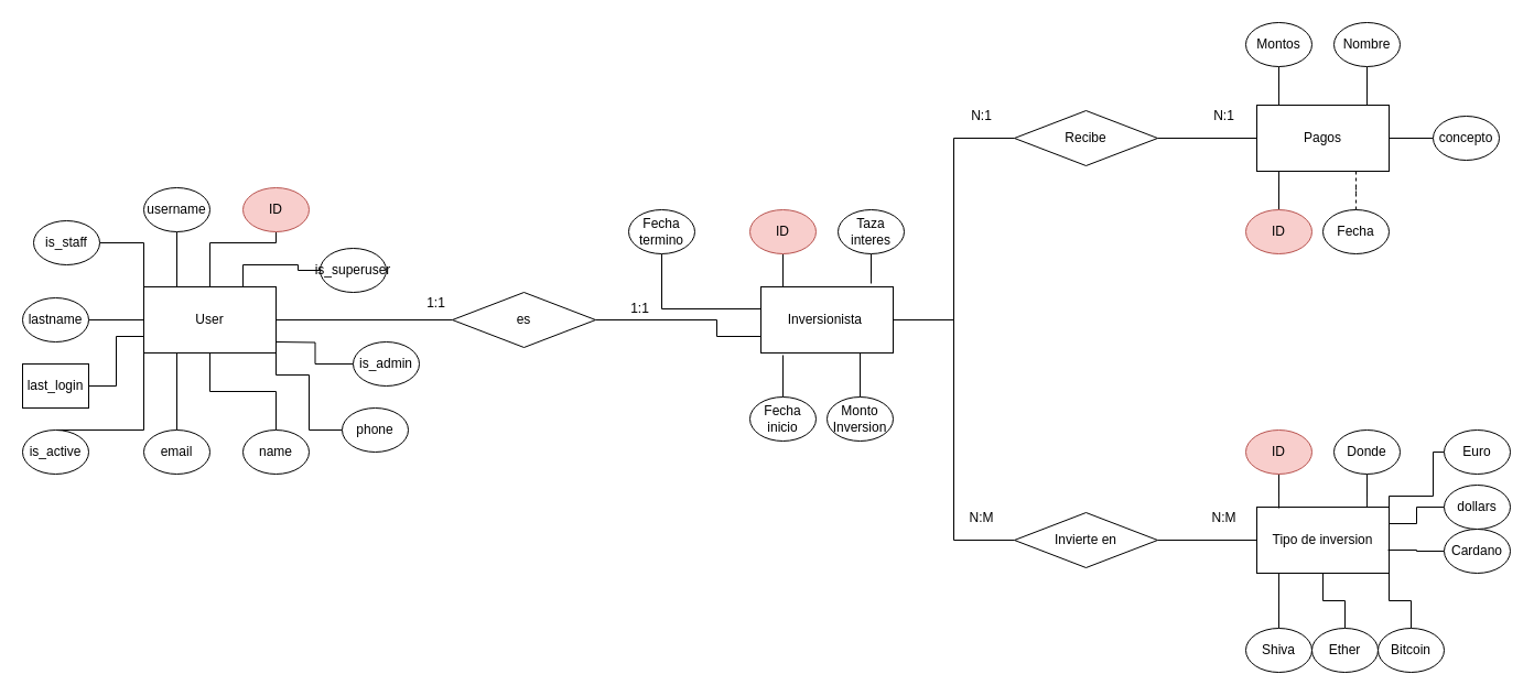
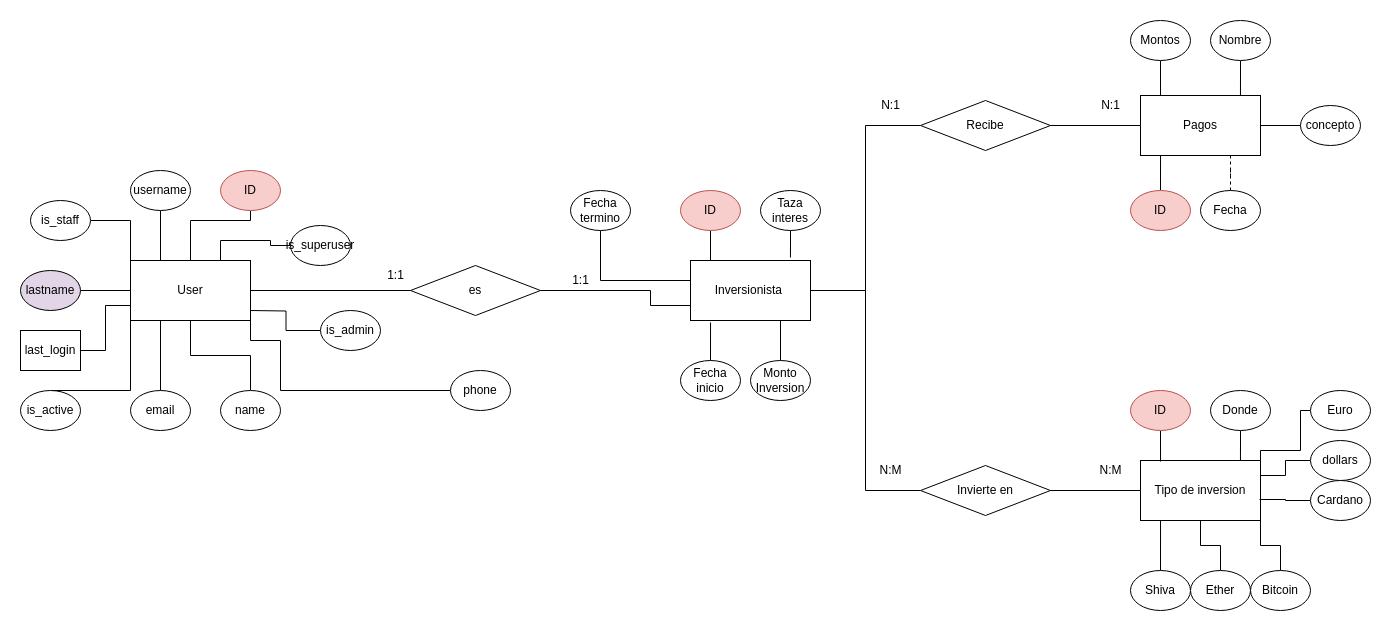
  <mxCell id="0" />
  <mxCell id="1" parent="0" />
  <mxCell id="2" value="Inversionista&amp;nbsp;" style="rounded=0;whiteSpace=wrap;html=1;" parent="1" vertex="1"><mxGeometry x="690" y="260" width="120" height="60" as="geometry" /></mxCell>
  <mxCell id="3" value="Pagos" style="rounded=0;whiteSpace=wrap;html=1;" parent="1" vertex="1"><mxGeometry x="1140" y="95" width="120" height="60" as="geometry" /></mxCell>
  <mxCell id="4" value="Tipo de inversion" style="rounded=0;whiteSpace=wrap;html=1;" parent="1" vertex="1"><mxGeometry x="1140" y="460" width="120" height="60" as="geometry" /></mxCell>
  <mxCell id="5" style="edgeStyle=orthogonalEdgeStyle;rounded=0;orthogonalLoop=1;jettySize=auto;html=1;entryX=1;entryY=0.5;entryDx=0;entryDy=0;endArrow=none;endFill=0;" parent="1" source="7" target="2" edge="1"><mxGeometry relative="1" as="geometry" /></mxCell>
  <mxCell id="6" style="edgeStyle=orthogonalEdgeStyle;rounded=0;orthogonalLoop=1;jettySize=auto;html=1;entryX=0;entryY=0.5;entryDx=0;entryDy=0;endArrow=none;endFill=0;" parent="1" source="7" target="3" edge="1"><mxGeometry relative="1" as="geometry" /></mxCell>
  <mxCell id="7" value="Recibe" style="rhombus;whiteSpace=wrap;html=1;" parent="1" vertex="1"><mxGeometry x="920" y="100" width="130" height="50" as="geometry" /></mxCell>
  <mxCell id="8" style="edgeStyle=orthogonalEdgeStyle;rounded=0;orthogonalLoop=1;jettySize=auto;html=1;entryX=1;entryY=0.5;entryDx=0;entryDy=0;endArrow=none;endFill=0;" parent="1" source="9" target="2" edge="1"><mxGeometry relative="1" as="geometry" /></mxCell>
  <mxCell id="9" value="Invierte en" style="rhombus;whiteSpace=wrap;html=1;" parent="1" vertex="1"><mxGeometry x="920" y="465" width="130" height="50" as="geometry" /></mxCell>
  <mxCell id="10" value="" style="endArrow=none;html=1;exitX=1;exitY=0.5;exitDx=0;exitDy=0;" parent="1" source="9" edge="1"><mxGeometry width="50" height="50" relative="1" as="geometry"><mxPoint x="1090" y="540" as="sourcePoint" /><mxPoint x="1140" y="490" as="targetPoint" /></mxGeometry></mxCell>
  <mxCell id="11" value="" style="edgeStyle=orthogonalEdgeStyle;rounded=0;orthogonalLoop=1;jettySize=auto;html=1;endArrow=none;endFill=0;" parent="1" source="12" target="2" edge="1"><mxGeometry relative="1" as="geometry"><Array as="points"><mxPoint x="710" y="260" /><mxPoint x="710" y="260" /></Array></mxGeometry></mxCell>
  <mxCell id="12" value="ID" style="ellipse;whiteSpace=wrap;html=1;fillColor=#f8cecc;strokeColor=#b85450;" parent="1" vertex="1"><mxGeometry x="680" y="190" width="60" height="40" as="geometry" /></mxCell>
  <mxCell id="13" style="edgeStyle=orthogonalEdgeStyle;rounded=0;orthogonalLoop=1;jettySize=auto;html=1;entryX=0.167;entryY=1.033;entryDx=0;entryDy=0;entryPerimeter=0;endArrow=none;endFill=0;" parent="1" source="14" target="2" edge="1"><mxGeometry relative="1" as="geometry" /></mxCell>
  <mxCell id="14" value="Fecha inicio" style="ellipse;whiteSpace=wrap;html=1;" parent="1" vertex="1"><mxGeometry x="680" y="360" width="60" height="40" as="geometry" /></mxCell>
  <mxCell id="15" style="edgeStyle=orthogonalEdgeStyle;rounded=0;orthogonalLoop=1;jettySize=auto;html=1;entryX=0.75;entryY=1;entryDx=0;entryDy=0;endArrow=none;endFill=0;" parent="1" source="16" target="2" edge="1"><mxGeometry relative="1" as="geometry" /></mxCell>
  <mxCell id="16" value="Monto Inversion" style="ellipse;whiteSpace=wrap;html=1;" parent="1" vertex="1"><mxGeometry x="750" y="360" width="60" height="40" as="geometry" /></mxCell>
  <mxCell id="17" style="edgeStyle=orthogonalEdgeStyle;rounded=0;orthogonalLoop=1;jettySize=auto;html=1;entryX=0.833;entryY=-0.05;entryDx=0;entryDy=0;entryPerimeter=0;endArrow=none;endFill=0;" parent="1" source="18" target="2" edge="1"><mxGeometry relative="1" as="geometry" /></mxCell>
  <mxCell id="18" value="Taza interes" style="ellipse;whiteSpace=wrap;html=1;" parent="1" vertex="1"><mxGeometry x="760" y="190" width="60" height="40" as="geometry" /></mxCell>
  <mxCell id="19" style="edgeStyle=orthogonalEdgeStyle;rounded=0;orthogonalLoop=1;jettySize=auto;html=1;entryX=0;entryY=0.25;entryDx=0;entryDy=0;endArrow=none;endFill=0;" parent="1" source="20" target="2" edge="1"><mxGeometry relative="1" as="geometry"><Array as="points"><mxPoint x="690" y="280" /></Array></mxGeometry></mxCell>
  <mxCell id="20" value="Fecha termino" style="ellipse;whiteSpace=wrap;html=1;" parent="1" vertex="1"><mxGeometry x="570" y="190" width="60" height="40" as="geometry" /></mxCell>
  <mxCell id="21" style="edgeStyle=orthogonalEdgeStyle;rounded=0;orthogonalLoop=1;jettySize=auto;html=1;entryX=0.167;entryY=0;entryDx=0;entryDy=0;entryPerimeter=0;endArrow=none;endFill=0;" parent="1" source="22" target="3" edge="1"><mxGeometry relative="1" as="geometry" /></mxCell>
  <mxCell id="22" value="Montos" style="ellipse;whiteSpace=wrap;html=1;" parent="1" vertex="1"><mxGeometry x="1130" y="20" width="60" height="40" as="geometry" /></mxCell>
  <mxCell id="23" style="edgeStyle=orthogonalEdgeStyle;rounded=0;orthogonalLoop=1;jettySize=auto;html=1;entryX=0.75;entryY=1;entryDx=0;entryDy=0;endArrow=none;endFill=0;dashed=1;" parent="1" source="24" target="3" edge="1"><mxGeometry relative="1" as="geometry" /></mxCell>
  <mxCell id="24" value="Fecha" style="ellipse;whiteSpace=wrap;html=1;" parent="1" vertex="1"><mxGeometry x="1200" y="190" width="60" height="40" as="geometry" /></mxCell>
  <mxCell id="25" style="edgeStyle=orthogonalEdgeStyle;rounded=0;orthogonalLoop=1;jettySize=auto;html=1;entryX=0.833;entryY=0;entryDx=0;entryDy=0;entryPerimeter=0;endArrow=none;endFill=0;" parent="1" source="26" target="3" edge="1"><mxGeometry relative="1" as="geometry" /></mxCell>
  <mxCell id="26" value="Nombre" style="ellipse;whiteSpace=wrap;html=1;" parent="1" vertex="1"><mxGeometry x="1210" y="20" width="60" height="40" as="geometry" /></mxCell>
  <mxCell id="27" style="edgeStyle=orthogonalEdgeStyle;rounded=0;orthogonalLoop=1;jettySize=auto;html=1;entryX=0.167;entryY=1;entryDx=0;entryDy=0;entryPerimeter=0;endArrow=none;endFill=0;" parent="1" source="28" target="3" edge="1"><mxGeometry relative="1" as="geometry" /></mxCell>
  <mxCell id="28" value="ID" style="ellipse;whiteSpace=wrap;html=1;fillColor=#f8cecc;strokeColor=#b85450;" parent="1" vertex="1"><mxGeometry x="1130" y="190" width="60" height="40" as="geometry" /></mxCell>
  <mxCell id="29" style="edgeStyle=orthogonalEdgeStyle;rounded=0;orthogonalLoop=1;jettySize=auto;html=1;entryX=0.167;entryY=0.017;entryDx=0;entryDy=0;entryPerimeter=0;endArrow=none;endFill=0;" parent="1" source="30" target="4" edge="1"><mxGeometry relative="1" as="geometry" /></mxCell>
  <mxCell id="30" value="ID" style="ellipse;whiteSpace=wrap;html=1;fillColor=#f8cecc;strokeColor=#b85450;" parent="1" vertex="1"><mxGeometry x="1130" y="390" width="60" height="40" as="geometry" /></mxCell>
  <mxCell id="31" style="edgeStyle=orthogonalEdgeStyle;rounded=0;orthogonalLoop=1;jettySize=auto;html=1;entryX=0.833;entryY=0;entryDx=0;entryDy=0;entryPerimeter=0;endArrow=none;endFill=0;" parent="1" source="32" target="4" edge="1"><mxGeometry relative="1" as="geometry" /></mxCell>
  <mxCell id="32" value="Donde" style="ellipse;whiteSpace=wrap;html=1;" parent="1" vertex="1"><mxGeometry x="1210" y="390" width="60" height="40" as="geometry" /></mxCell>
  <mxCell id="33" style="edgeStyle=orthogonalEdgeStyle;rounded=0;orthogonalLoop=1;jettySize=auto;html=1;entryX=1;entryY=0.5;entryDx=0;entryDy=0;endArrow=none;endFill=0;" parent="1" source="34" target="3" edge="1"><mxGeometry relative="1" as="geometry" /></mxCell>
  <mxCell id="34" value="concepto" style="ellipse;whiteSpace=wrap;html=1;" parent="1" vertex="1"><mxGeometry x="1300" y="105" width="60" height="40" as="geometry" /></mxCell>
  <mxCell id="35" style="edgeStyle=orthogonalEdgeStyle;rounded=0;orthogonalLoop=1;jettySize=auto;html=1;entryX=0.167;entryY=1;entryDx=0;entryDy=0;entryPerimeter=0;endArrow=none;endFill=0;" parent="1" source="36" target="4" edge="1"><mxGeometry relative="1" as="geometry" /></mxCell>
  <mxCell id="36" value="Shiva" style="ellipse;whiteSpace=wrap;html=1;" parent="1" vertex="1"><mxGeometry x="1130" y="570" width="60" height="40" as="geometry" /></mxCell>
  <mxCell id="37" value="" style="edgeStyle=orthogonalEdgeStyle;rounded=0;orthogonalLoop=1;jettySize=auto;html=1;endArrow=none;endFill=0;" parent="1" source="38" target="4" edge="1"><mxGeometry relative="1" as="geometry" /></mxCell>
  <mxCell id="38" value="Ether" style="ellipse;whiteSpace=wrap;html=1;" parent="1" vertex="1"><mxGeometry x="1190" y="570" width="60" height="40" as="geometry" /></mxCell>
  <mxCell id="39" style="edgeStyle=orthogonalEdgeStyle;rounded=0;orthogonalLoop=1;jettySize=auto;html=1;entryX=1;entryY=1;entryDx=0;entryDy=0;endArrow=none;endFill=0;" parent="1" source="40" target="4" edge="1"><mxGeometry relative="1" as="geometry" /></mxCell>
  <mxCell id="40" value="Bitcoin" style="ellipse;whiteSpace=wrap;html=1;" parent="1" vertex="1"><mxGeometry x="1250" y="570" width="60" height="40" as="geometry" /></mxCell>
  <mxCell id="41" style="edgeStyle=orthogonalEdgeStyle;rounded=0;orthogonalLoop=1;jettySize=auto;html=1;entryX=0.992;entryY=0.65;entryDx=0;entryDy=0;entryPerimeter=0;endArrow=none;endFill=0;" parent="1" source="42" target="4" edge="1"><mxGeometry relative="1" as="geometry" /></mxCell>
  <mxCell id="42" value="Cardano" style="ellipse;whiteSpace=wrap;html=1;" parent="1" vertex="1"><mxGeometry x="1310" y="480" width="60" height="40" as="geometry" /></mxCell>
  <mxCell id="43" style="edgeStyle=orthogonalEdgeStyle;rounded=0;orthogonalLoop=1;jettySize=auto;html=1;entryX=1;entryY=0.25;entryDx=0;entryDy=0;endArrow=none;endFill=0;" parent="1" source="44" target="4" edge="1"><mxGeometry relative="1" as="geometry" /></mxCell>
  <mxCell id="44" value="dollars" style="ellipse;whiteSpace=wrap;html=1;" parent="1" vertex="1"><mxGeometry x="1310" y="440" width="60" height="40" as="geometry" /></mxCell>
  <mxCell id="45" style="edgeStyle=orthogonalEdgeStyle;rounded=0;orthogonalLoop=1;jettySize=auto;html=1;endArrow=none;endFill=0;entryX=1;entryY=0;entryDx=0;entryDy=0;" parent="1" source="46" target="4" edge="1"><mxGeometry relative="1" as="geometry"><mxPoint x="1280" y="450" as="targetPoint" /><Array as="points"><mxPoint x="1300" y="410" /><mxPoint x="1300" y="450" /><mxPoint x="1260" y="450" /></Array></mxGeometry></mxCell>
  <mxCell id="46" value="Euro" style="ellipse;whiteSpace=wrap;html=1;" parent="1" vertex="1"><mxGeometry x="1310" y="390" width="60" height="40" as="geometry" /></mxCell>
  <mxCell id="47" value="N:1" style="text;html=1;align=center;verticalAlign=middle;resizable=0;points=[];autosize=1;strokeColor=none;" parent="1" vertex="1"><mxGeometry x="875" y="95" width="30" height="20" as="geometry" /></mxCell>
  <mxCell id="48" value="N:1" style="text;html=1;align=center;verticalAlign=middle;resizable=0;points=[];autosize=1;strokeColor=none;" parent="1" vertex="1"><mxGeometry x="1095" y="95" width="30" height="20" as="geometry" /></mxCell>
  <mxCell id="49" value="N:M" style="text;html=1;align=center;verticalAlign=middle;resizable=0;points=[];autosize=1;strokeColor=none;" parent="1" vertex="1"><mxGeometry x="870" y="460" width="40" height="20" as="geometry" /></mxCell>
  <mxCell id="50" value="N:M&lt;br&gt;" style="text;html=1;align=center;verticalAlign=middle;resizable=0;points=[];autosize=1;strokeColor=none;" parent="1" vertex="1"><mxGeometry x="1090" y="460" width="40" height="20" as="geometry" /></mxCell>
  <mxCell id="51" style="edgeStyle=orthogonalEdgeStyle;rounded=0;orthogonalLoop=1;jettySize=auto;html=1;entryX=0;entryY=0.5;entryDx=0;entryDy=0;endArrow=none;endFill=0;" edge="1" parent="1" source="52" target="54"><mxGeometry relative="1" as="geometry" /></mxCell>
  <mxCell id="52" value="User" style="rounded=0;whiteSpace=wrap;html=1;" vertex="1" parent="1"><mxGeometry x="130" y="260" width="120" height="60" as="geometry" /></mxCell>
  <mxCell id="53" style="edgeStyle=orthogonalEdgeStyle;rounded=0;orthogonalLoop=1;jettySize=auto;html=1;endArrow=none;endFill=0;entryX=0;entryY=0.75;entryDx=0;entryDy=0;" edge="1" parent="1" source="54" target="2"><mxGeometry relative="1" as="geometry"><mxPoint x="530" y="360" as="targetPoint" /><Array as="points"><mxPoint x="650" y="290" /><mxPoint x="650" y="305" /></Array></mxGeometry></mxCell>
  <mxCell id="54" value="es" style="rhombus;whiteSpace=wrap;html=1;" vertex="1" parent="1"><mxGeometry x="410" y="265" width="130" height="50" as="geometry" /></mxCell>
  <mxCell id="55" style="edgeStyle=orthogonalEdgeStyle;rounded=0;orthogonalLoop=1;jettySize=auto;html=1;entryX=0.25;entryY=0;entryDx=0;entryDy=0;endArrow=none;endFill=0;" edge="1" parent="1" source="56" target="52"><mxGeometry relative="1" as="geometry" /></mxCell>
  <mxCell id="56" value="username" style="ellipse;whiteSpace=wrap;html=1;" vertex="1" parent="1"><mxGeometry x="130" y="170" width="60" height="40" as="geometry" /></mxCell>
  <mxCell id="57" value="" style="edgeStyle=orthogonalEdgeStyle;rounded=0;orthogonalLoop=1;jettySize=auto;html=1;endArrow=none;endFill=0;" edge="1" parent="1" source="58" target="52"><mxGeometry relative="1" as="geometry"><Array as="points"><mxPoint x="250" y="220" /><mxPoint x="190" y="220" /></Array></mxGeometry></mxCell>
  <mxCell id="58" value="ID" style="ellipse;whiteSpace=wrap;html=1;fillColor=#f8cecc;strokeColor=#b85450;" vertex="1" parent="1"><mxGeometry x="220" y="170" width="60" height="40" as="geometry" /></mxCell>
  <mxCell id="59" value="" style="edgeStyle=orthogonalEdgeStyle;rounded=0;orthogonalLoop=1;jettySize=auto;html=1;endArrow=none;endFill=0;" edge="1" parent="1" source="60" target="52"><mxGeometry relative="1" as="geometry" /></mxCell>
  <mxCell id="60" value="name" style="ellipse;whiteSpace=wrap;html=1;" vertex="1" parent="1"><mxGeometry x="220" y="390" width="60" height="40" as="geometry" /></mxCell>
  <mxCell id="61" value="" style="edgeStyle=orthogonalEdgeStyle;rounded=0;orthogonalLoop=1;jettySize=auto;html=1;endArrow=none;endFill=0;" edge="1" parent="1" source="62" target="52"><mxGeometry relative="1" as="geometry" /></mxCell>
- <mxCell id="62" value="lastname" style="ellipse;whiteSpace=wrap;html=1;" vertex="1" parent="1"><mxGeometry x="20" y="270" width="60" height="40" as="geometry" /></mxCell>
+ <mxCell id="62" value="lastname" style="ellipse;whiteSpace=wrap;html=1;fillColor=#e1d5e7;" vertex="1" parent="1"><mxGeometry x="20" y="270" width="60" height="40" as="geometry" /></mxCell>
  <mxCell id="63" style="edgeStyle=orthogonalEdgeStyle;rounded=0;orthogonalLoop=1;jettySize=auto;html=1;entryX=0.25;entryY=1;entryDx=0;entryDy=0;endArrow=none;endFill=0;" edge="1" parent="1" source="64" target="52"><mxGeometry relative="1" as="geometry" /></mxCell>
  <mxCell id="64" value="email" style="ellipse;whiteSpace=wrap;html=1;" vertex="1" parent="1"><mxGeometry x="130" y="390" width="60" height="40" as="geometry" /></mxCell>
  <mxCell id="65" style="edgeStyle=orthogonalEdgeStyle;rounded=0;orthogonalLoop=1;jettySize=auto;html=1;entryX=1;entryY=0.75;entryDx=0;entryDy=0;endArrow=none;endFill=0;" edge="1" parent="1" source="66" target="52"><mxGeometry relative="1" as="geometry"><Array as="points"><mxPoint x="280" y="390" /><mxPoint x="280" y="340" /><mxPoint x="250" y="340" /></Array></mxGeometry></mxCell>
- <mxCell id="66" value="phone" style="ellipse;whiteSpace=wrap;html=1;" vertex="1" parent="1"><mxGeometry x="310" y="370" width="60" height="40" as="geometry" /></mxCell>
+ <mxCell id="66" value="phone" style="ellipse;whiteSpace=wrap;html=1;" vertex="1" parent="1"><mxGeometry x="450" y="370" width="60" height="40" as="geometry" /></mxCell>
  <mxCell id="67" style="edgeStyle=orthogonalEdgeStyle;rounded=0;orthogonalLoop=1;jettySize=auto;html=1;entryX=0;entryY=0.75;entryDx=0;entryDy=0;endArrow=none;endFill=0;" edge="1" parent="1" source="68" target="52"><mxGeometry relative="1" as="geometry" /></mxCell>
  <mxCell id="68" value="last_login" style="whiteSpace=wrap;html=1;rounded=0;" vertex="1" parent="1"><mxGeometry x="20" y="330" width="60" height="40" as="geometry" /></mxCell>
  <mxCell id="69" style="edgeStyle=orthogonalEdgeStyle;rounded=0;orthogonalLoop=1;jettySize=auto;html=1;endArrow=none;endFill=0;" edge="1" parent="1" source="70"><mxGeometry relative="1" as="geometry"><mxPoint x="250" y="310" as="targetPoint" /></mxGeometry></mxCell>
  <mxCell id="70" value="is_admin" style="ellipse;whiteSpace=wrap;html=1;" vertex="1" parent="1"><mxGeometry x="320" y="310" width="60" height="40" as="geometry" /></mxCell>
  <mxCell id="71" style="edgeStyle=orthogonalEdgeStyle;rounded=0;orthogonalLoop=1;jettySize=auto;html=1;entryX=0;entryY=1;entryDx=0;entryDy=0;endArrow=none;endFill=0;" edge="1" parent="1" source="72" target="52"><mxGeometry relative="1" as="geometry"><Array as="points"><mxPoint x="130" y="390" /></Array></mxGeometry></mxCell>
  <mxCell id="72" value="is_active" style="ellipse;whiteSpace=wrap;html=1;" vertex="1" parent="1"><mxGeometry x="20" y="390" width="60" height="40" as="geometry" /></mxCell>
  <mxCell id="73" style="edgeStyle=orthogonalEdgeStyle;rounded=0;orthogonalLoop=1;jettySize=auto;html=1;entryX=0;entryY=0;entryDx=0;entryDy=0;endArrow=none;endFill=0;" edge="1" parent="1" source="74" target="52"><mxGeometry relative="1" as="geometry" /></mxCell>
  <mxCell id="74" value="is_staff" style="ellipse;whiteSpace=wrap;html=1;" vertex="1" parent="1"><mxGeometry x="30" y="200" width="60" height="40" as="geometry" /></mxCell>
  <mxCell id="75" style="edgeStyle=orthogonalEdgeStyle;rounded=0;orthogonalLoop=1;jettySize=auto;html=1;entryX=0.75;entryY=0;entryDx=0;entryDy=0;endArrow=none;endFill=0;" edge="1" parent="1" source="76" target="52"><mxGeometry relative="1" as="geometry" /></mxCell>
  <mxCell id="76" value="is_superuser" style="ellipse;whiteSpace=wrap;html=1;" vertex="1" parent="1"><mxGeometry x="290" y="225" width="60" height="40" as="geometry" /></mxCell>
  <mxCell id="77" value="1:1" style="text;html=1;align=center;verticalAlign=middle;resizable=0;points=[];autosize=1;strokeColor=none;" vertex="1" parent="1"><mxGeometry x="380" y="265" width="30" height="20" as="geometry" /></mxCell>
  <mxCell id="78" value="1:1" style="text;html=1;align=center;verticalAlign=middle;resizable=0;points=[];autosize=1;strokeColor=none;" vertex="1" parent="1"><mxGeometry x="565" y="270" width="30" height="20" as="geometry" /></mxCell>
